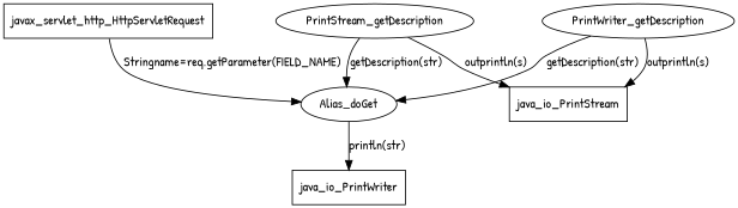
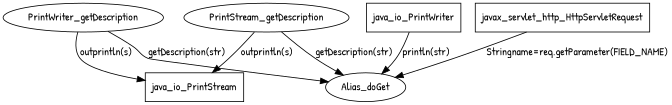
  digraph {
    fontname="Patrick Hand"
    node [fontname="Patrick Hand" shape=ellipse]
    edge [fontname="Patrick Hand"]
    n1 [label=PrintWriter_getDescription]
    Alias_doGet
    java_io_PrintStream [shape=box]
    java_io_PrintWriter [shape=box]
    n5 [label=PrintStream_getDescription]
    javax_servlet_http_HttpServletRequest [shape=box]
    n1 -> Alias_doGet [label="getDescription(str)"]
    n1 -> java_io_PrintStream [label="outprintln(s)"]
-   Alias_doGet -> java_io_PrintWriter [label="println(str)"]
+   java_io_PrintWriter -> Alias_doGet [label="println(str)"]
    n5 -> Alias_doGet [label="getDescription(str)"]
    n5 -> java_io_PrintStream [label="outprintln(s)"]
    javax_servlet_http_HttpServletRequest -> Alias_doGet [label="Stringname=req.getParameter(FIELD_NAME)"]
  }
